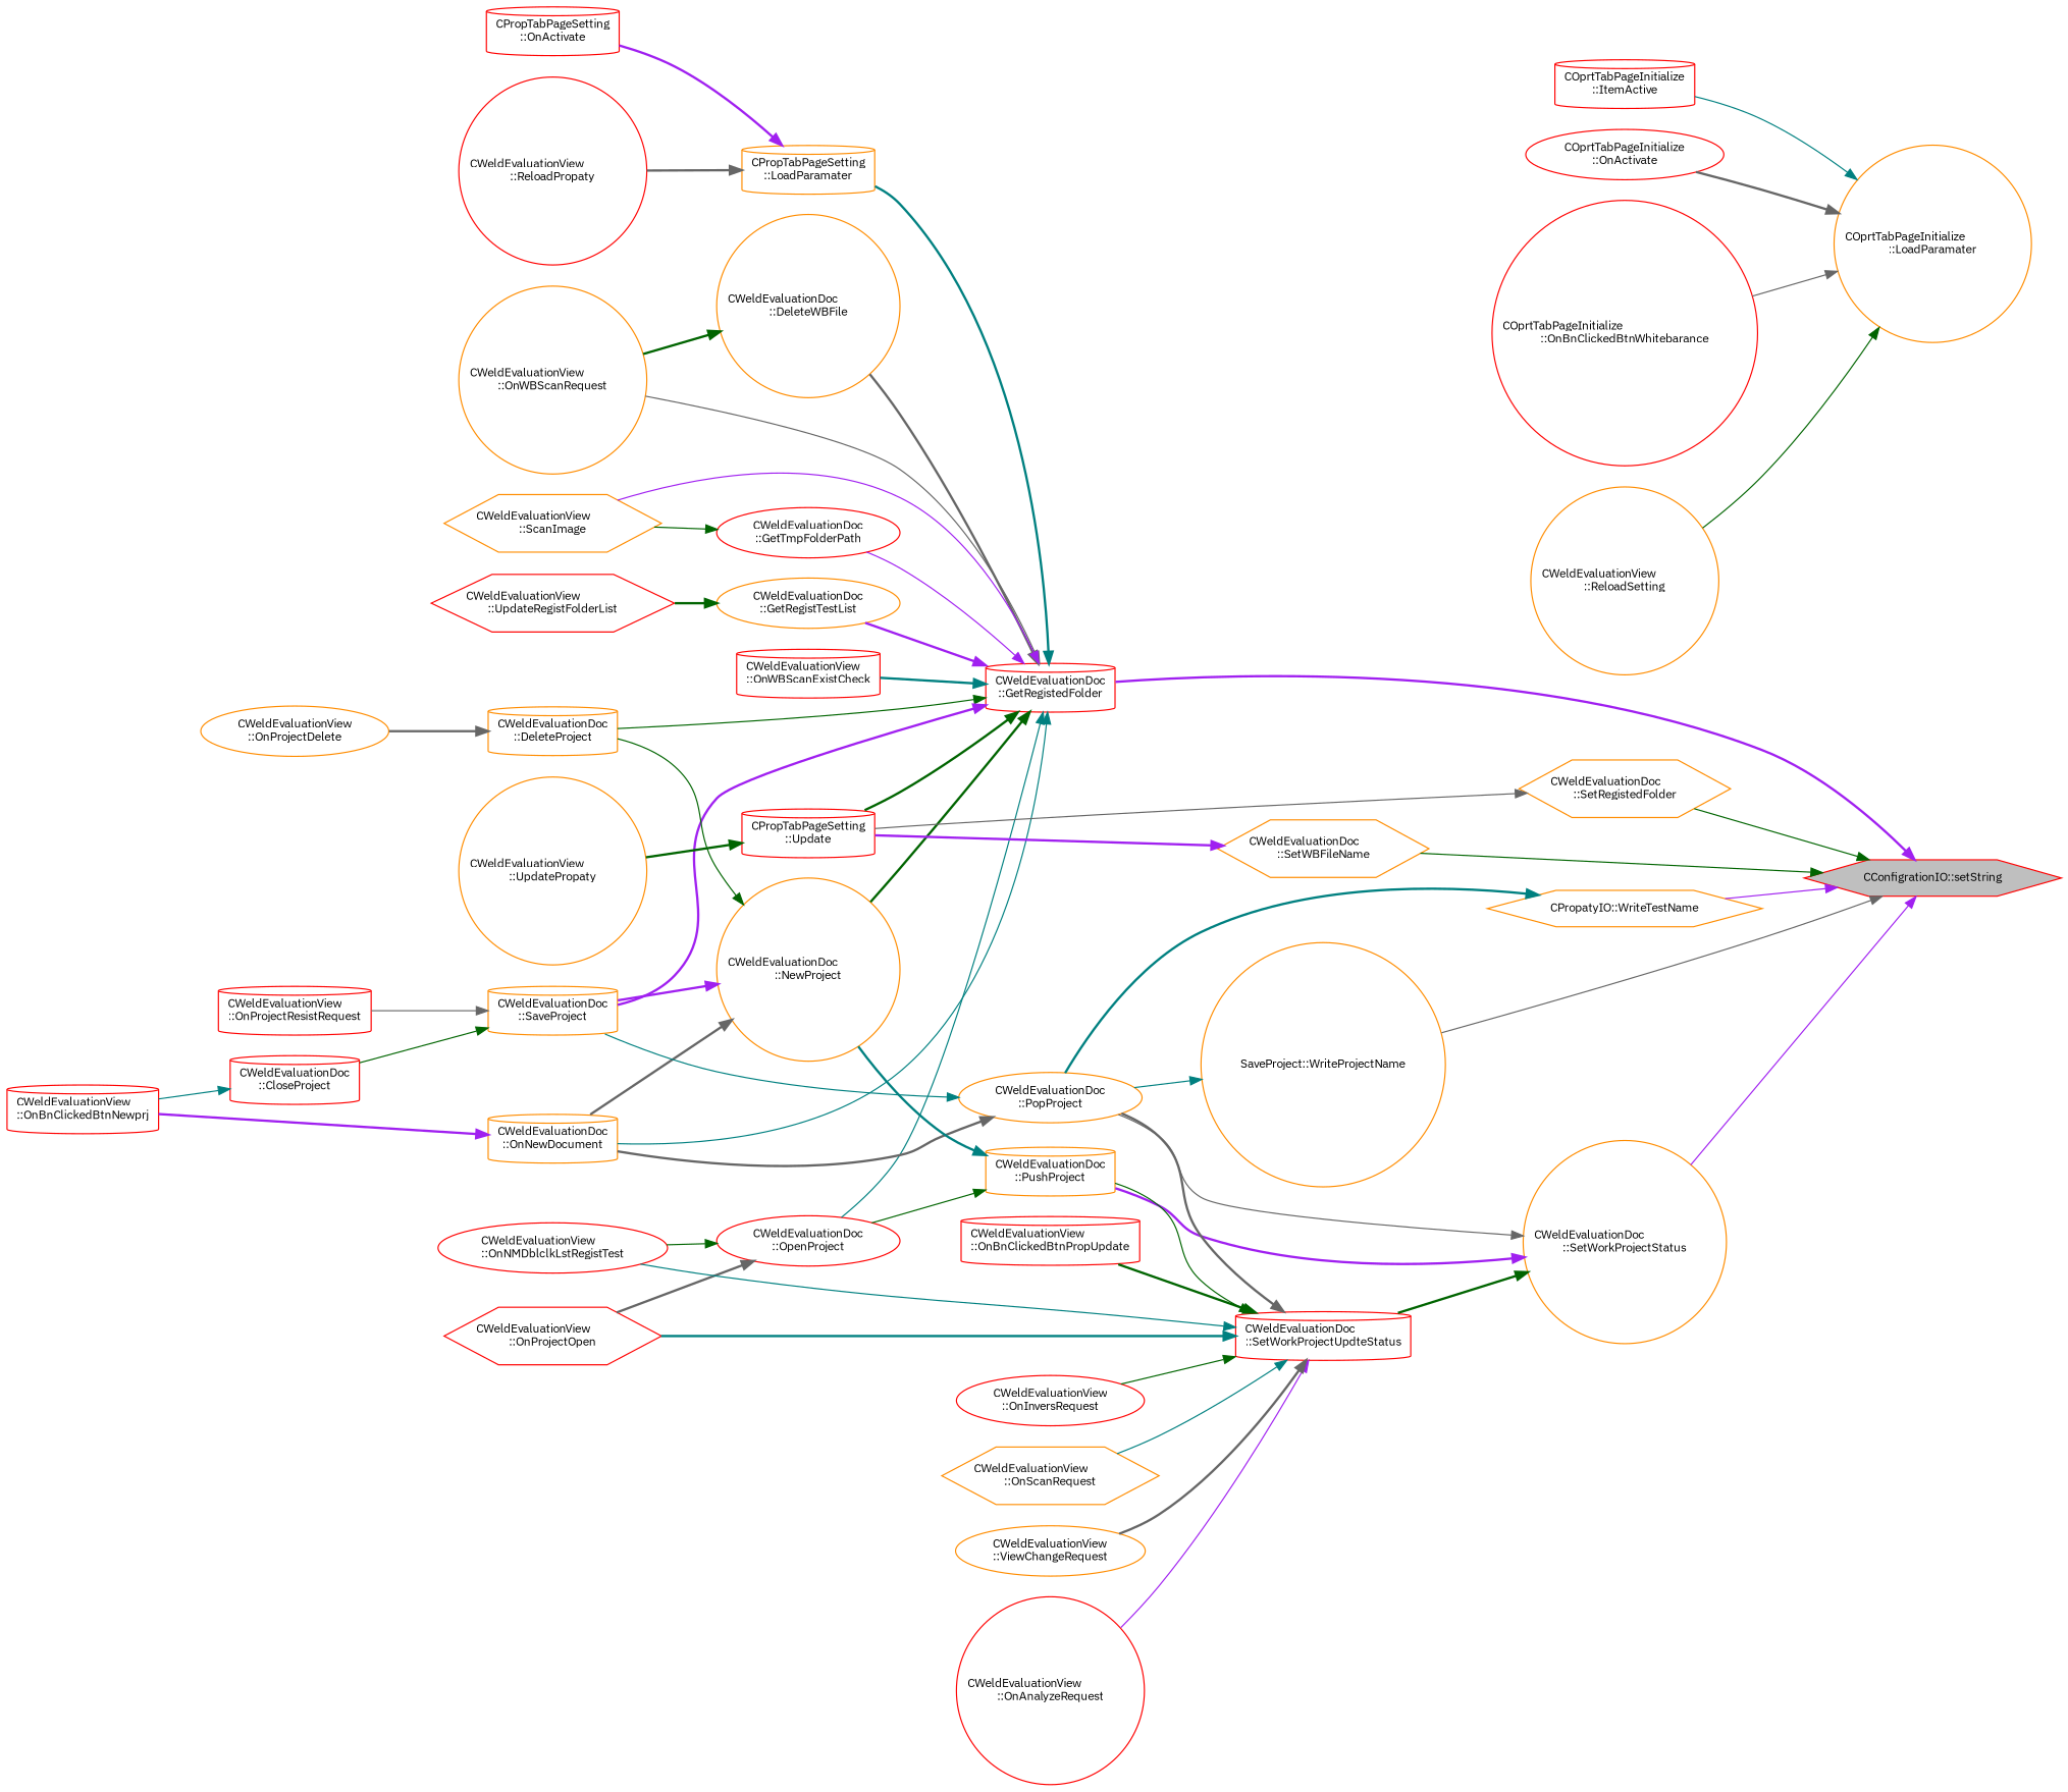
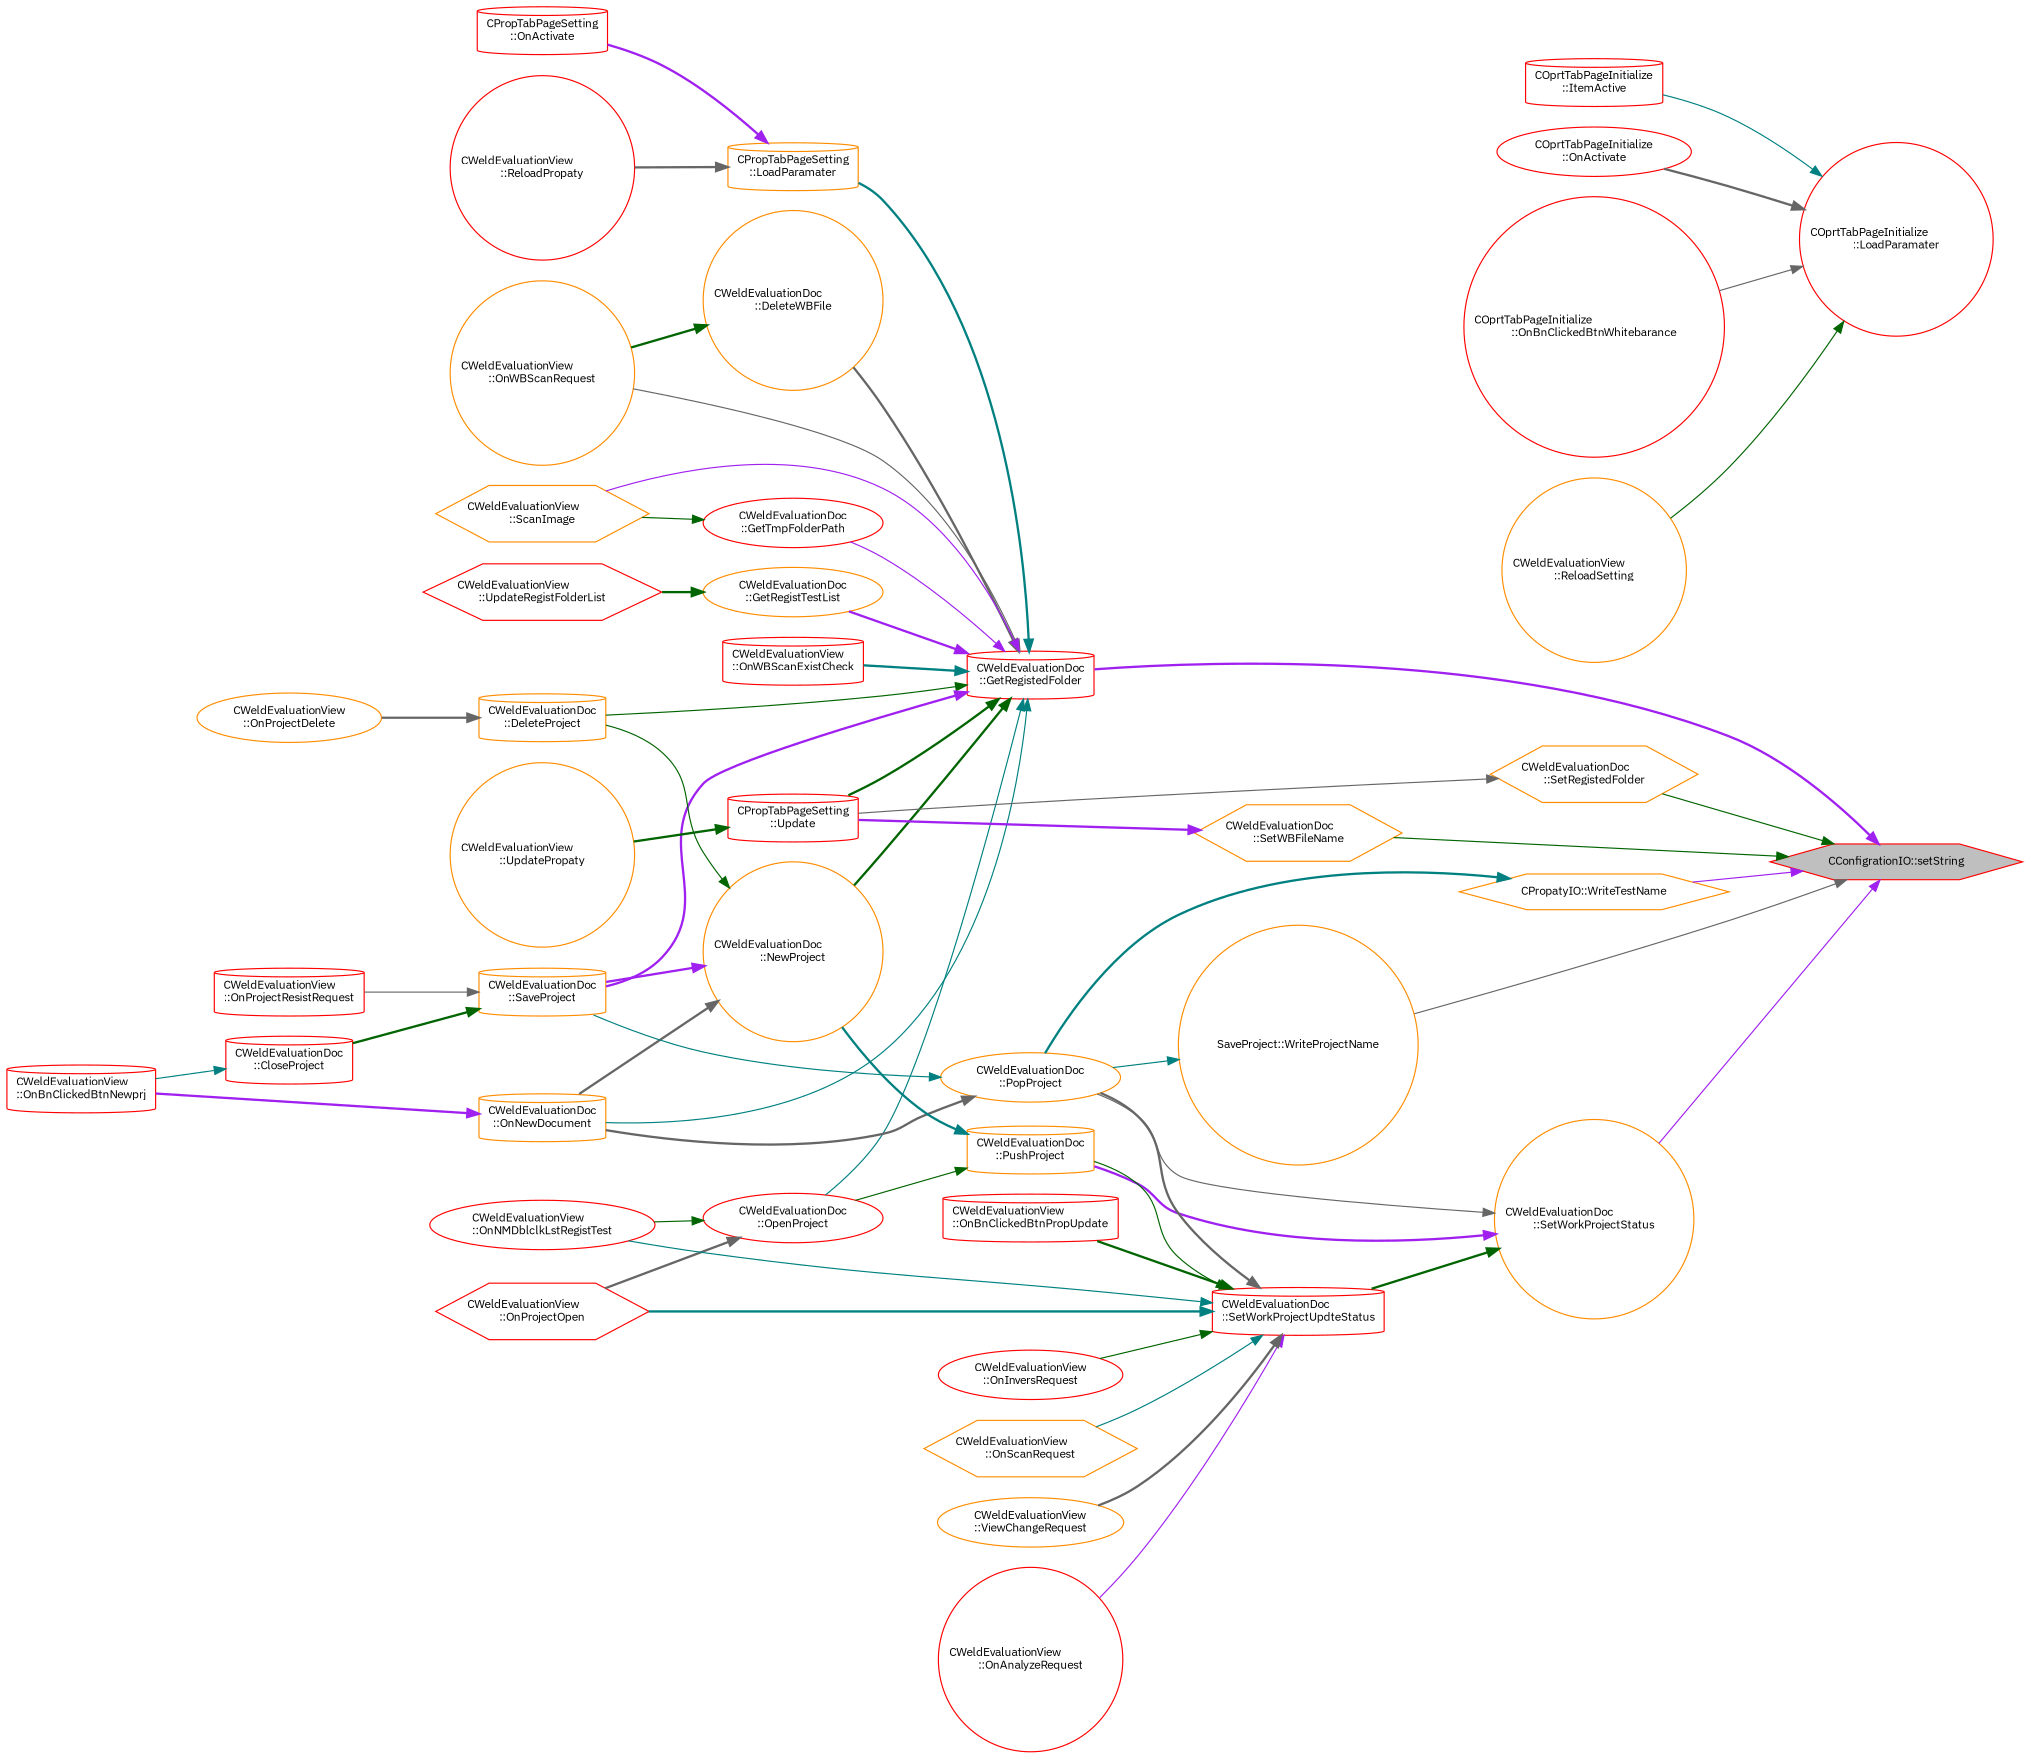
  digraph {
    fontname="IBM Plex Sans"
    rankdir=RL
    node [color=red fillcolor=white fontname="IBM Plex Sans" fontsize=10 shape=cylinder style=filled]
    edge [color=darkgreen dir=back fontname="IBM Plex Sans" fontsize=10 labelfontname=Helvetica labelfontsize=10 style=bold]
    n1 [fillcolor=grey75 fontcolor=black height=0.2 label="CConfigrationIO::setString" shape=hexagon width=0.4]
    n2 [height=0.2 label="CWeldEvaluationDoc\l::GetRegistedFolder" width=0.4]
    n3 [color=darkorange height=0.2 label="CWeldEvaluationDoc\l::SetRegistedFolder" shape=hexagon width=0.4]
    n4 [color=darkorange height=0.2 label="CWeldEvaluationDoc\l::SetWBFileName" shape=hexagon width=0.4]
    n5 [color=darkorange height=0.2 label="CWeldEvaluationDoc\l::SetWorkProjectStatus" shape=circle width=0.4]
    n6 [color=darkorange height=0.2 label="SaveProject::WriteProjectName" shape=circle width=0.4]
    n7 [color=darkorange height=0.2 label="CPropatyIO::WriteTestName" shape=hexagon width=0.4]
    n8 [color=darkorange height=0.2 label="CWeldEvaluationDoc\l::DeleteProject" width=0.4]
    n9 [color=darkorange height=0.2 label="CWeldEvaluationDoc\l::DeleteWBFile" shape=circle width=0.4]
    n10 [color=darkorange height=0.2 label="CWeldEvaluationView\l::OnWBScanRequest" shape=circle width=0.4]
    n11 [color=darkorange height=0.2 label="CWeldEvaluationDoc\l::GetRegistTestList" shape=ellipse width=0.4]
    n12 [height=0.2 label="CWeldEvaluationDoc\l::GetTmpFolderPath" shape=ellipse width=0.4]
    n13 [color=darkorange height=0.2 label="CWeldEvaluationView\l::ScanImage" shape=hexagon width=0.4]
    n14 [color=darkorange height=0.2 label="CPropTabPageSetting\l::LoadParamater" width=0.4]
    n15 [color=darkorange height=0.2 label="CWeldEvaluationDoc\l::NewProject" shape=circle width=0.4]
    n16 [color=darkorange height=0.2 label="CWeldEvaluationDoc\l::OnNewDocument" width=0.4]
    n17 [color=darkorange height=0.2 label="CWeldEvaluationDoc\l::SaveProject" width=0.4]
    n18 [height=0.2 label="CWeldEvaluationView\l::OnWBScanExistCheck" width=0.4]
    n19 [height=0.2 label="CWeldEvaluationDoc\l::OpenProject" shape=ellipse width=0.4]
    n20 [height=0.2 label="CPropTabPageSetting\l::Update" width=0.4]
    n21 [color=darkorange height=0.2 label="CWeldEvaluationDoc\l::PopProject" shape=ellipse width=0.4]
    n22 [color=darkorange height=0.2 label="CWeldEvaluationDoc\l::PushProject" width=0.4]
    n23 [height=0.2 label="CWeldEvaluationDoc\l::SetWorkProjectUpdteStatus" width=0.4]
    n24 [color=darkorange height=0.2 label="CWeldEvaluationView\l::OnProjectDelete" shape=ellipse width=0.4]
    n25 [height=0.2 label="CWeldEvaluationView\l::UpdateRegistFolderList" shape=hexagon width=0.4]
-   n26 [color=darkorange height=0.2 label="COprtTabPageInitialize\l::LoadParamater" shape=circle width=0.4]
+   n26 [height=0.2 label="COprtTabPageInitialize\l::LoadParamater" shape=circle width=0.4]
    n27 [height=0.2 label="COprtTabPageInitialize\l::ItemActive" width=0.4]
    n28 [height=0.2 label="COprtTabPageInitialize\l::OnActivate" shape=ellipse width=0.4]
    n29 [height=0.2 label="COprtTabPageInitialize\l::OnBnClickedBtnWhitebarance" shape=circle width=0.4]
    n30 [color=darkorange height=0.2 label="CWeldEvaluationView\l::ReloadSetting" shape=circle width=0.4]
    n31 [height=0.2 label="CPropTabPageSetting\l::OnActivate" width=0.4]
    n32 [height=0.2 label="CWeldEvaluationView\l::ReloadPropaty" shape=circle width=0.4]
    n33 [height=0.2 label="CWeldEvaluationView\l::OnBnClickedBtnNewprj" width=0.4]
    n34 [height=0.2 label="CWeldEvaluationDoc\l::CloseProject" width=0.4]
    n35 [height=0.2 label="CWeldEvaluationView\l::OnProjectResistRequest" width=0.4]
    n36 [height=0.2 label="CWeldEvaluationView\l::OnNMDblclkLstRegistTest" shape=ellipse width=0.4]
    n37 [height=0.2 label="CWeldEvaluationView\l::OnProjectOpen" shape=hexagon width=0.4]
    n38 [color=darkorange height=0.2 label="CWeldEvaluationView\l::UpdatePropaty" shape=circle width=0.4]
    n39 [height=0.2 label="CWeldEvaluationView\l::OnAnalyzeRequest" shape=circle width=0.4]
    n40 [height=0.2 label="CWeldEvaluationView\l::OnBnClickedBtnPropUpdate" width=0.4]
    n41 [height=0.2 label="CWeldEvaluationView\l::OnInversRequest" shape=ellipse width=0.4]
    n42 [color=darkorange height=0.2 label="CWeldEvaluationView\l::OnScanRequest" shape=hexagon width=0.4]
    n43 [color=darkorange height=0.2 label="CWeldEvaluationView\l::ViewChangeRequest" shape=ellipse width=0.4]
    n1 -> n2 [color=purple]
    n1 -> n3 [style=solid]
    n1 -> n4 [style=solid]
    n1 -> n5 [color=purple style=solid]
    n1 -> n6 [color=gray40 style=solid]
    n1 -> n7 [color=purple style=solid]
    n2 -> n8 [style=solid]
    n2 -> n9 [color=gray40]
    n2 -> n10 [color=gray40 style=solid]
    n2 -> n11 [color=purple]
    n2 -> n12 [color=purple style=solid]
    n2 -> n13 [color=purple style=solid]
    n2 -> n14 [color=teal]
    n2 -> n15
    n2 -> n16 [color=teal style=solid]
    n2 -> n17 [color=purple]
    n2 -> n18 [color=teal]
    n2 -> n19 [color=teal style=solid]
    n2 -> n20
    n3 -> n20 [color=gray40 style=solid]
    n4 -> n20 [color=purple]
    n5 -> n21 [color=gray40 style=solid]
    n5 -> n22 [color=purple]
    n5 -> n23
    n6 -> n21 [color=teal style=solid]
    n7 -> n21 [color=teal]
    n8 -> n24 [color=gray40]
    n9 -> n10
    n11 -> n25
    n12 -> n13 [style=solid]
    n14 -> n31 [color=purple]
    n14 -> n32 [color=gray40]
    n15 -> n8 [style=solid]
    n15 -> n16 [color=gray40]
    n15 -> n17 [color=purple]
    n16 -> n33 [color=purple]
-   n17 -> n34 [style=solid]
+   n17 -> n34
    n17 -> n35 [color=gray40 style=solid]
    n19 -> n36 [style=solid]
    n19 -> n37 [color=gray40]
    n20 -> n38
    n21 -> n16 [color=gray40]
    n21 -> n17 [color=teal style=solid]
    n22 -> n15 [color=teal]
    n22 -> n19 [style=solid]
    n23 -> n21 [color=gray40]
    n23 -> n22 [style=solid]
    n23 -> n36 [color=teal style=solid]
    n23 -> n37 [color=teal]
    n23 -> n39 [color=purple style=solid]
    n23 -> n40
    n23 -> n41 [style=solid]
    n23 -> n42 [color=teal style=solid]
    n23 -> n43 [color=gray40]
    n26 -> n27 [color=teal style=solid]
    n26 -> n28 [color=gray40]
    n26 -> n29 [color=gray40 style=solid]
    n26 -> n30 [style=solid]
    n34 -> n33 [color=teal style=solid]
  }
